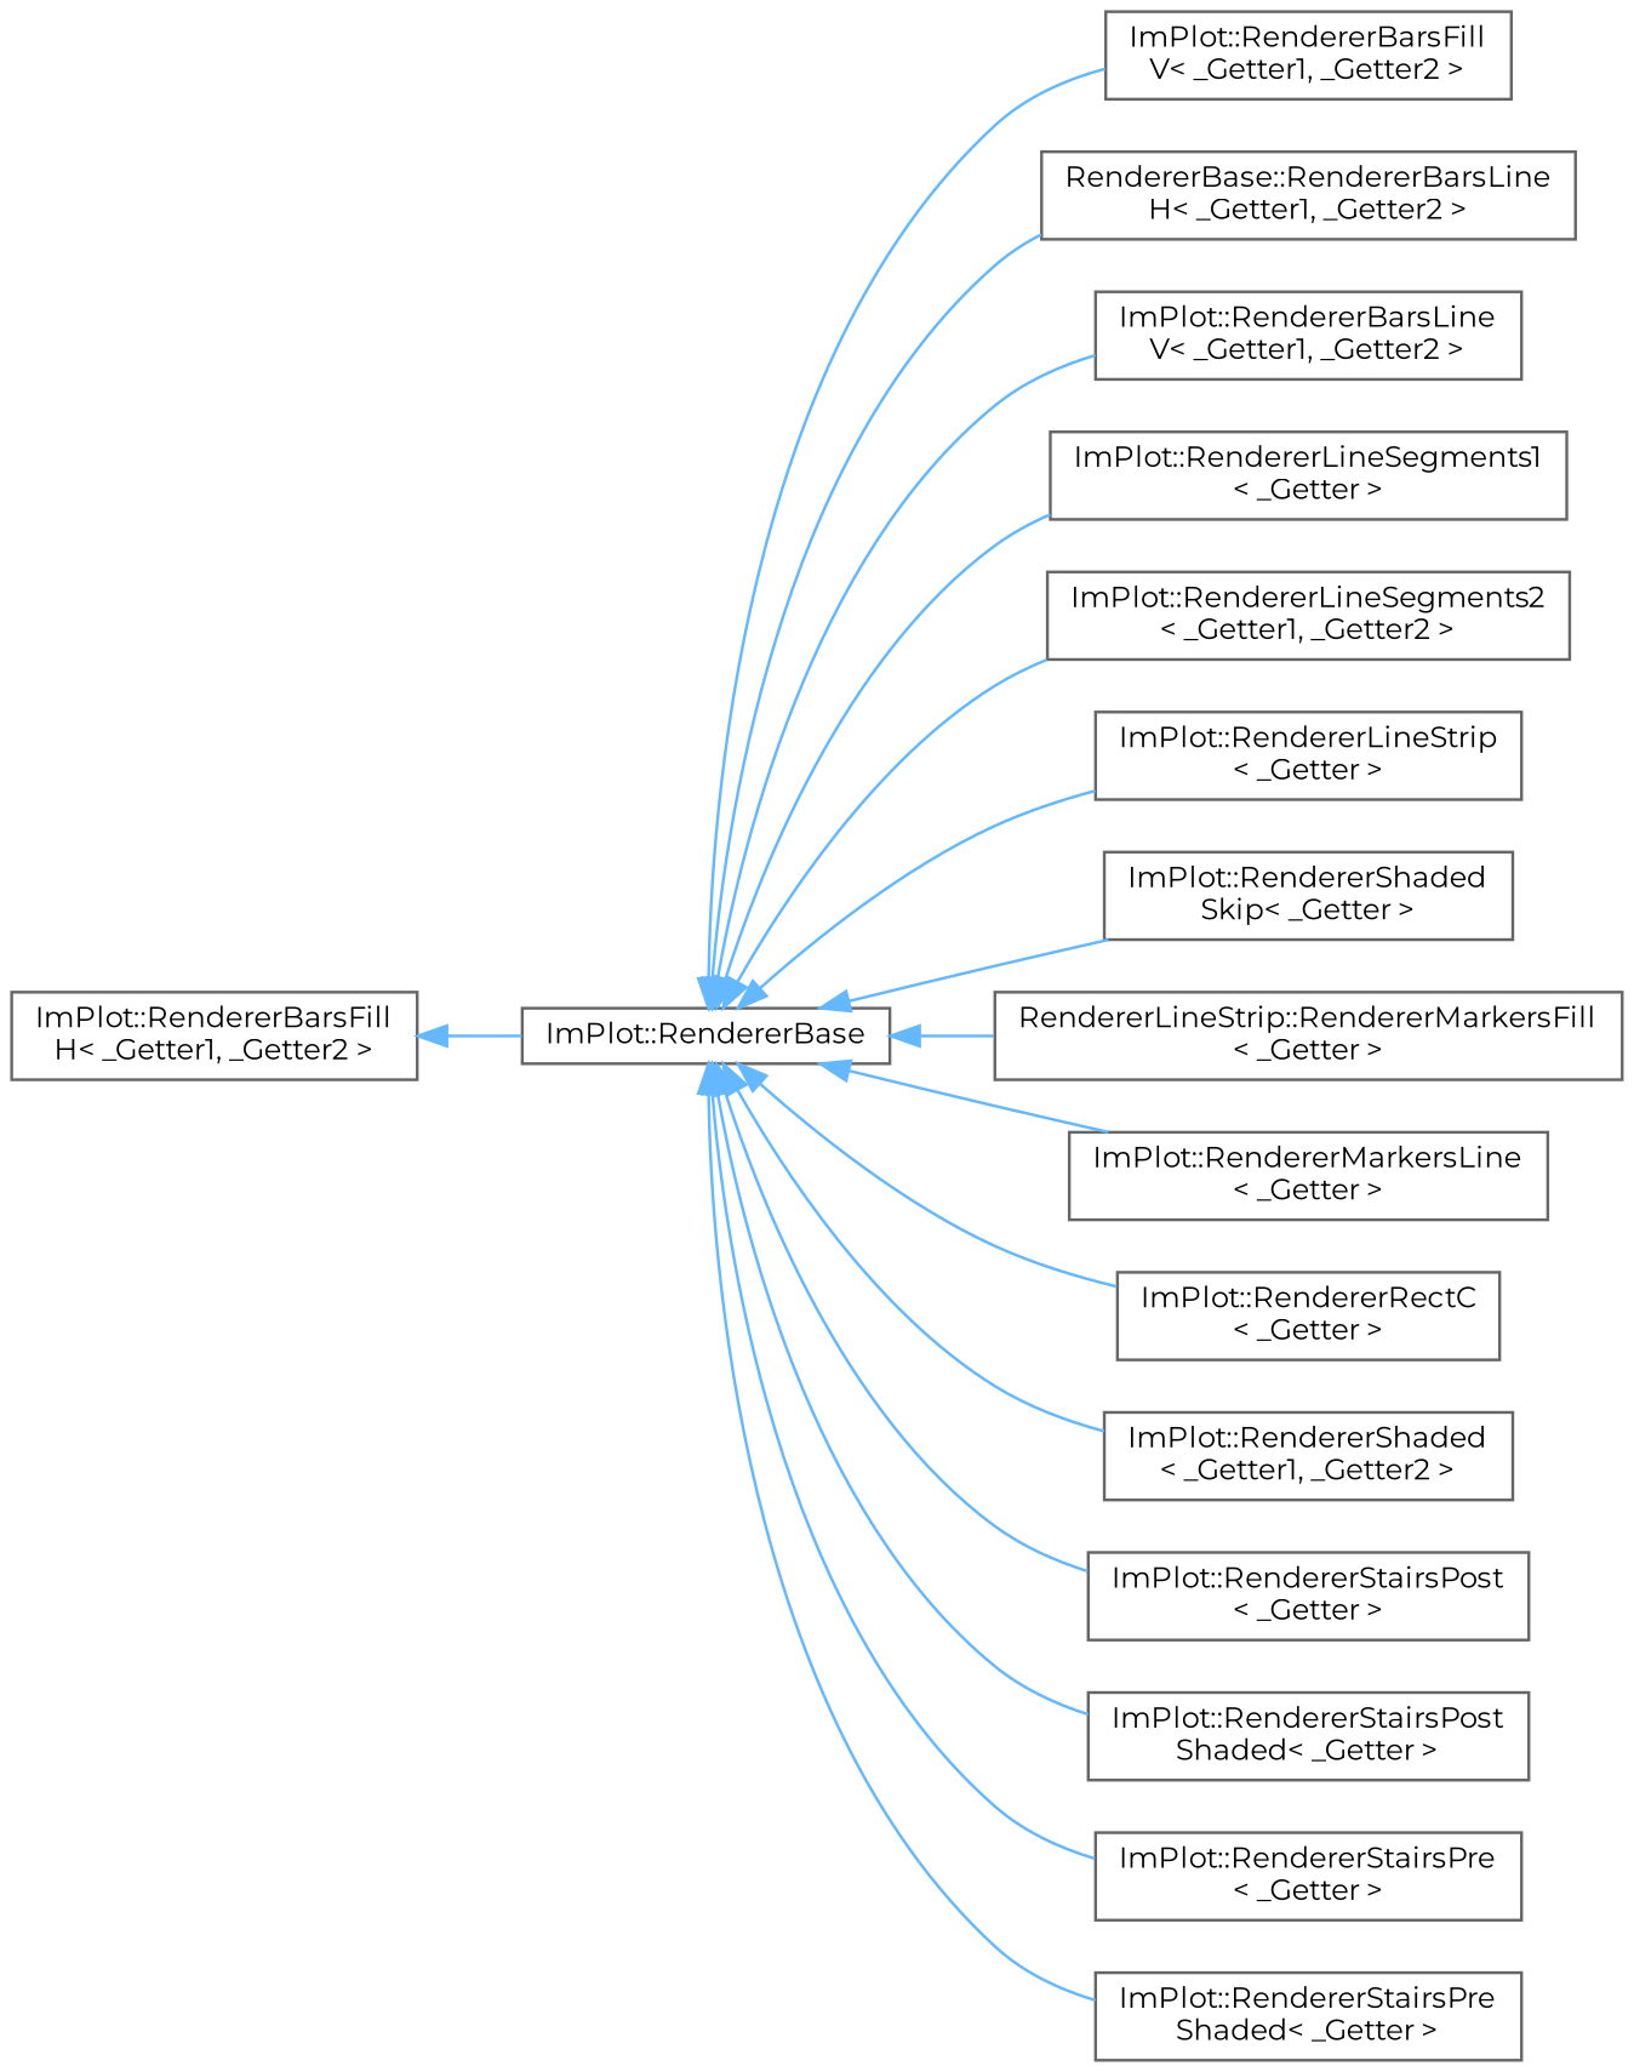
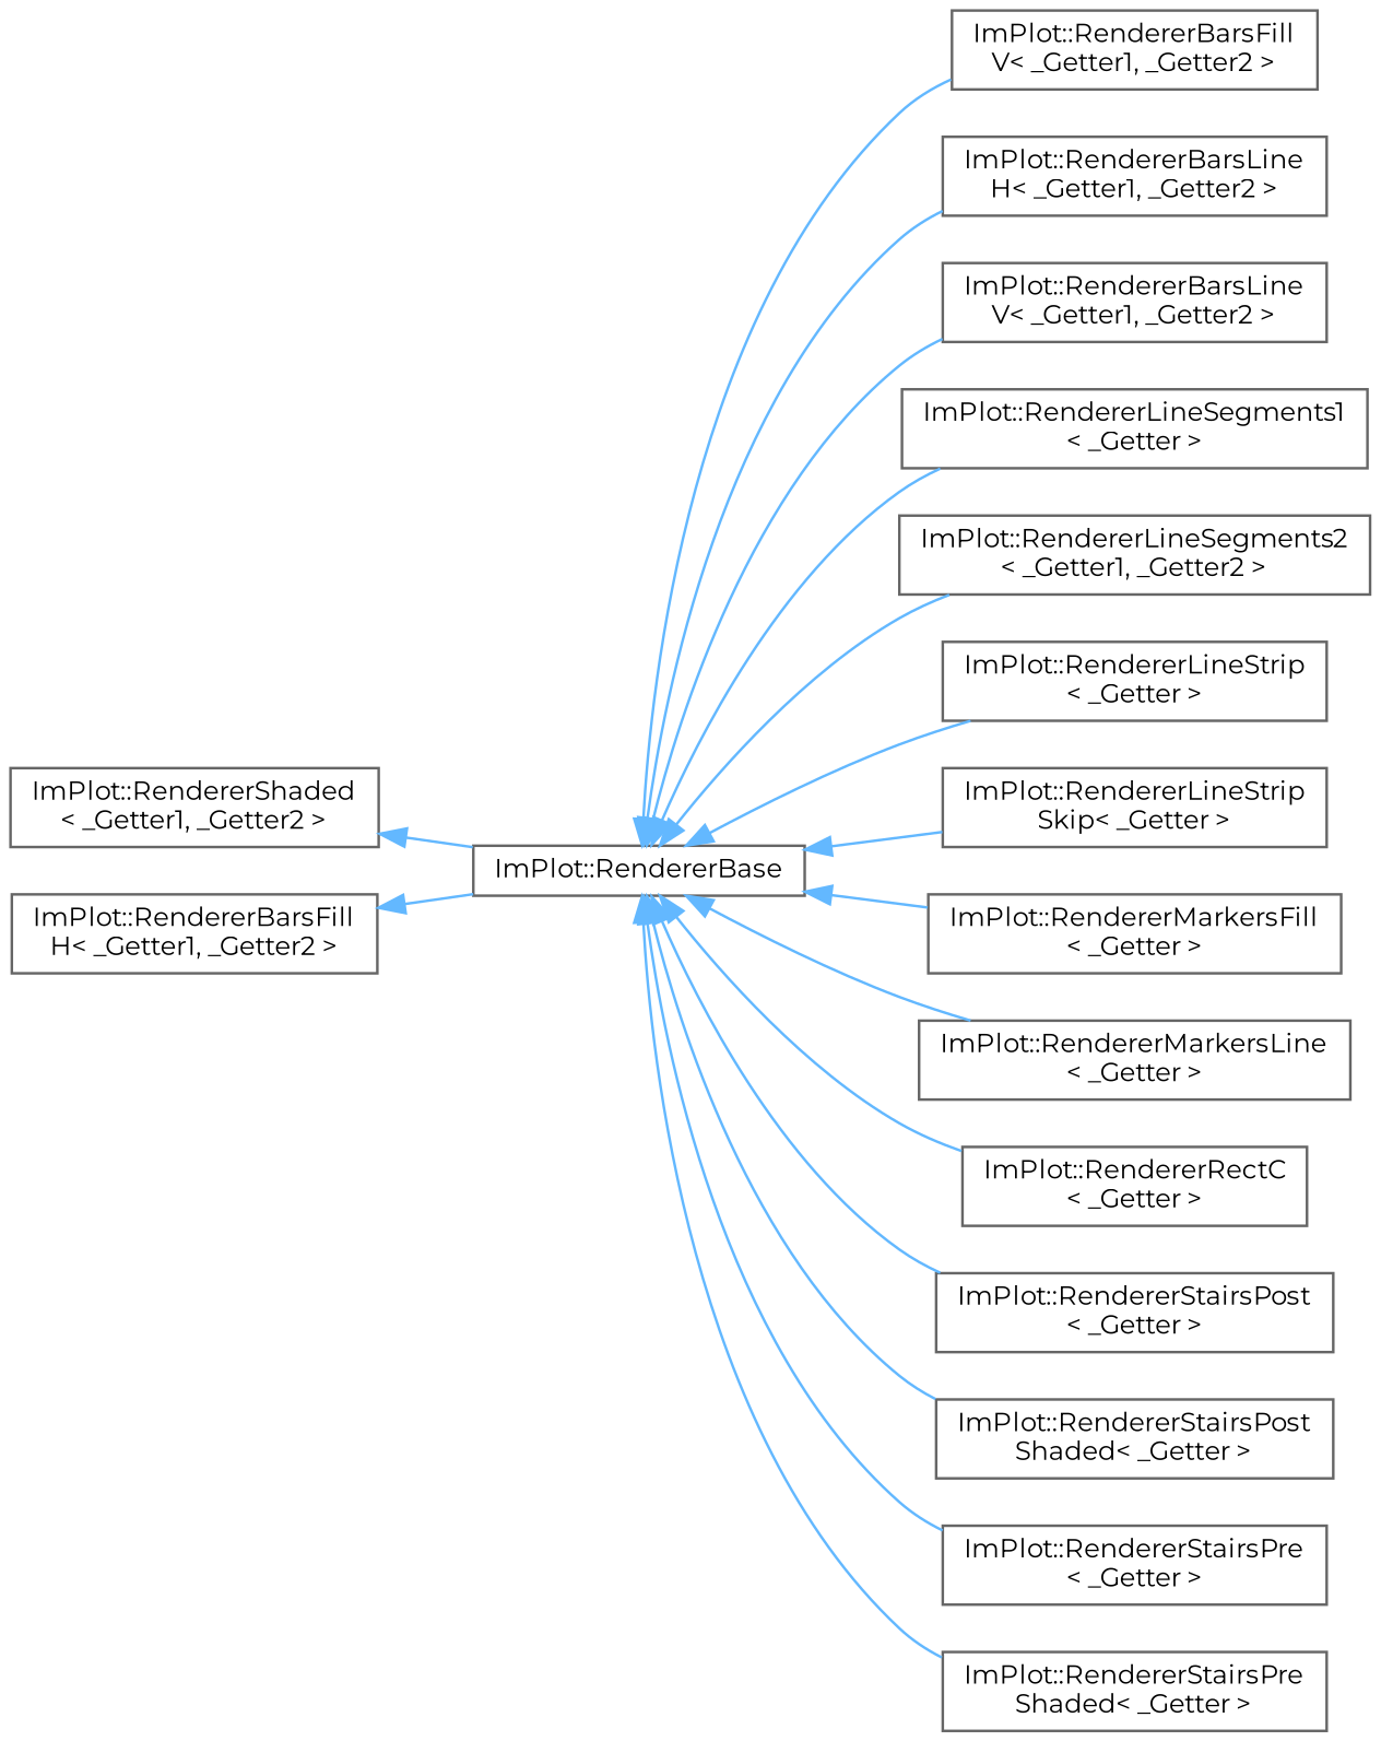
  digraph {
    fontname=Montserrat
    rankdir=LR
    node [color=grey40 fillcolor=white fontname=Montserrat fontsize=10 shape=box style=filled]
    edge [color=steelblue1 dir=back fontname=Montserrat fontsize=10 labelfontname=Helvetica labelfontsize=10 style=solid]
    n1 [height=0.2 label="ImPlot::RendererBase" width=0.4]
    n2 [height=0.2 label="ImPlot::RendererBarsFill\lV\< _Getter1, _Getter2 \>" width=0.4]
-   n3 [height=0.2 label="RendererBase::RendererBarsLine\lH\< _Getter1, _Getter2 \>" width=0.4]
+   n3 [height=0.2 label="ImPlot::RendererBarsLine\lH\< _Getter1, _Getter2 \>" width=0.4]
    n4 [height=0.2 label="ImPlot::RendererBarsLine\lV\< _Getter1, _Getter2 \>" width=0.4]
    n5 [height=0.2 label="ImPlot::RendererLineSegments1\l\< _Getter \>" width=0.4]
    n6 [height=0.2 label="ImPlot::RendererLineSegments2\l\< _Getter1, _Getter2 \>" width=0.4]
    n7 [height=0.2 label="ImPlot::RendererLineStrip\l\< _Getter \>" width=0.4]
-   n8 [height=0.2 label="ImPlot::RendererShaded\lSkip\< _Getter \>" width=0.4]
-   n9 [height=0.2 label="RendererLineStrip::RendererMarkersFill\l\< _Getter \>" width=0.4]
+   n8 [height=0.2 label="ImPlot::RendererLineStrip\lSkip\< _Getter \>" width=0.4]
+   n9 [height=0.2 label="ImPlot::RendererMarkersFill\l\< _Getter \>" width=0.4]
    n10 [height=0.2 label="ImPlot::RendererMarkersLine\l\< _Getter \>" width=0.4]
    n11 [height=0.2 label="ImPlot::RendererRectC\l\< _Getter \>" width=0.4]
    n12 [height=0.2 label="ImPlot::RendererShaded\l\< _Getter1, _Getter2 \>" width=0.4]
    n13 [height=0.2 label="ImPlot::RendererStairsPost\l\< _Getter \>" width=0.4]
    n14 [height=0.2 label="ImPlot::RendererStairsPost\lShaded\< _Getter \>" width=0.4]
    n15 [height=0.2 label="ImPlot::RendererStairsPre\l\< _Getter \>" width=0.4]
    n16 [height=0.2 label="ImPlot::RendererStairsPre\lShaded\< _Getter \>" width=0.4]
    n17 [height=0.2 label="ImPlot::RendererBarsFill\lH\< _Getter1, _Getter2 \>" width=0.4]
    n1 -> n2
    n1 -> n3
    n1 -> n4
    n1 -> n5
    n1 -> n6
    n1 -> n7
    n1 -> n8
    n1 -> n9
    n1 -> n10
    n1 -> n11
-   n1 -> n12
+   n12 -> n1
    n1 -> n13
    n1 -> n14
    n1 -> n15
    n1 -> n16
    n17 -> n1
  }
